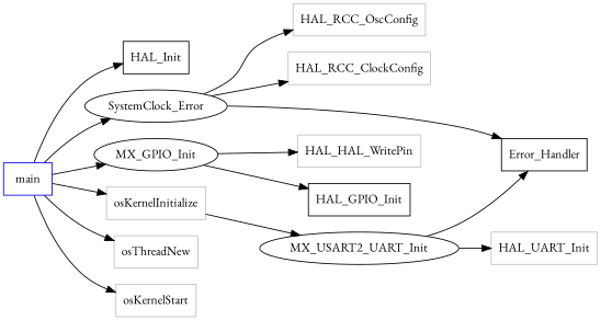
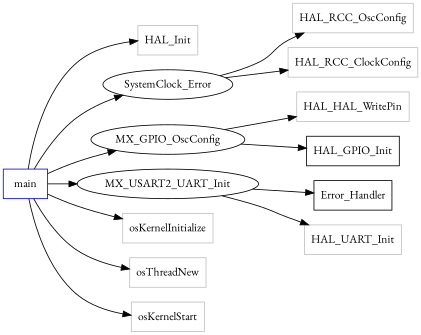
  digraph {
    fontname="EB Garamond"
    rankdir=LR
    node [color=grey fontname="EB Garamond" shape=box]
    edge [fontname="EB Garamond"]
    main [color=blue]
-   n2 [color=black label=HAL_Init]
+   n2 [label=HAL_Init]
    n3 [label=SystemClock_Error color="" shape=""]
-   n4 [label=MX_GPIO_Init color="" shape=""]
+   n4 [label=MX_GPIO_OscConfig color="" shape=""]
    n5 [label=MX_USART2_UART_Init color="" shape=""]
    n6 [label=osKernelInitialize]
    n7 [label=osThreadNew]
    n8 [label=osKernelStart]
    n9 [label=HAL_RCC_OscConfig]
    n10 [label=HAL_RCC_ClockConfig]
    n11 [label=Error_Handler color=""]
    n12 [label=HAL_HAL_WritePin]
    n13 [color=black label=HAL_GPIO_Init]
    n14 [label=HAL_UART_Init]
    main -> n2
    main -> n3
    main -> n4
-   n6 -> n5
+   main -> n5
    main -> n6
    main -> n7
    main -> n8
    n3 -> n9
    n3 -> n10
-   n3 -> n11
    n4 -> n12
    n4 -> n13
    n5 -> n11
    n5 -> n14
  }
